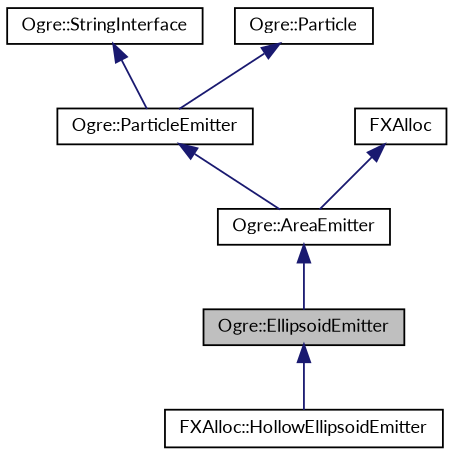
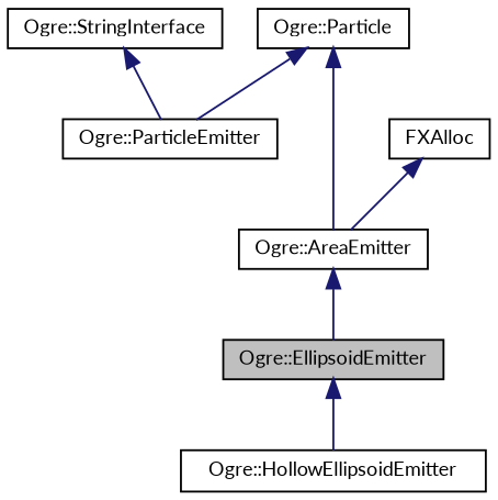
  digraph {
    fontname=Lato
    node [color=black fontname=Lato fontsize=10 shape=record]
    edge [color=midnightblue dir=back fontname=Lato fontsize=10 labelfontname=Helvetica labelfontsize=10 style=solid]
    n1 [fillcolor=grey75 fontcolor=black height=0.2 label="Ogre::EllipsoidEmitter" style=filled width=0.4]
-   n2 [height=0.2 label="FXAlloc::HollowEllipsoidEmitter" width=0.4]
+   n2 [height=0.2 label="Ogre::HollowEllipsoidEmitter" width=0.4]
    n3 [height=0.2 label="Ogre::AreaEmitter" width=0.4]
    n4 [height=0.2 label="Ogre::ParticleEmitter" width=0.4]
    n5 [height=0.2 label="Ogre::StringInterface" width=0.4]
    n6 [height=0.2 label="Ogre::Particle" width=0.4]
    n7 [height=0.2 label=FXAlloc width=0.4]
    n1 -> n2
    n3 -> n1
-   n4 -> n3
+   n6 -> n3
    n5 -> n4
    n6 -> n4
    n7 -> n3
  }
